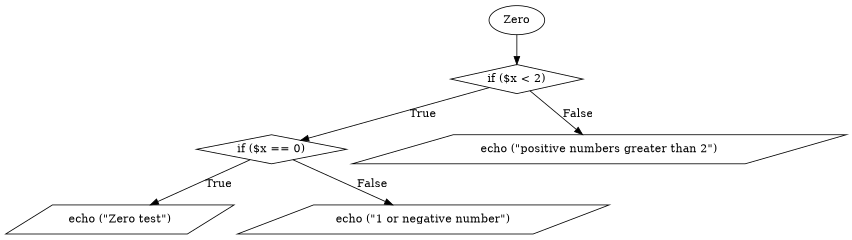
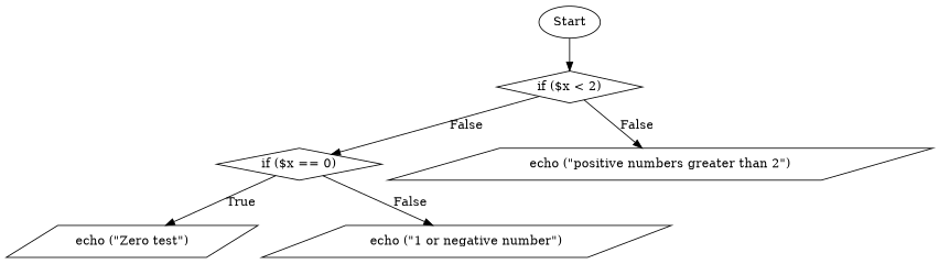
  strict digraph {
    rankdir=TB
    node [shape=parallelogram]
-   Start [shape=ellipse label=Zero]
+   Start [shape=ellipse]
    "if ($x < 2)" [shape=diamond]
    "if ($x == 0)" [shape=diamond]
    "echo (\"positive numbers greater than 2\")"
    "echo (\"Zero test\")"
    "echo (\"1 or negative number\")"
    Start -> "if ($x < 2)"
-   "if ($x < 2)" -> "if ($x == 0)" [label=True]
+   "if ($x < 2)" -> "if ($x == 0)" [label=False]
    "if ($x < 2)" -> "echo (\"positive numbers greater than 2\")" [label=False]
    "if ($x == 0)" -> "echo (\"Zero test\")" [label=True]
    "if ($x == 0)" -> "echo (\"1 or negative number\")" [label=False]
  }
